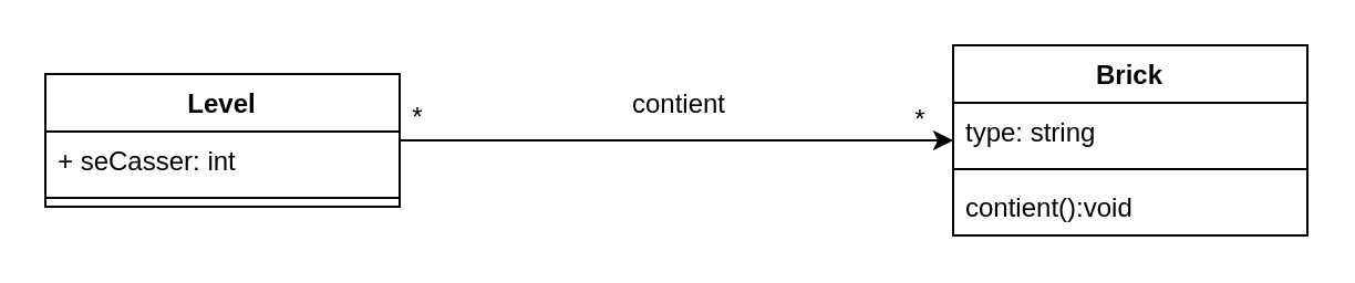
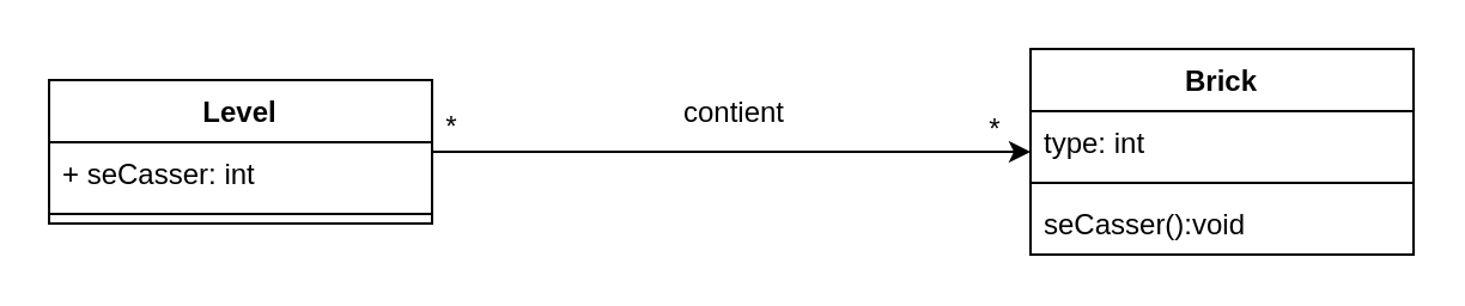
  <mxCell id="0" />
  <mxCell id="1" parent="0" />
  <mxCell id="2" value="Level" style="swimlane;fontStyle=1;align=center;verticalAlign=top;childLayout=stackLayout;horizontal=1;startSize=26;horizontalStack=0;resizeParent=1;resizeParentMax=0;resizeLast=0;collapsible=1;marginBottom=0;" parent="1" vertex="1"><mxGeometry x="20" y="33" width="160" height="60" as="geometry" /></mxCell>
  <mxCell id="3" value="+ seCasser: int" style="text;strokeColor=none;fillColor=none;align=left;verticalAlign=top;spacingLeft=4;spacingRight=4;overflow=hidden;rotatable=0;points=[[0,0.5],[1,0.5]];portConstraint=eastwest;" parent="2" vertex="1"><mxGeometry y="26" width="160" height="26" as="geometry" /></mxCell>
  <mxCell id="4" value="" style="line;strokeWidth=1;fillColor=none;align=left;verticalAlign=middle;spacingTop=-1;spacingLeft=3;spacingRight=3;rotatable=0;labelPosition=right;points=[];portConstraint=eastwest;" parent="2" vertex="1"><mxGeometry y="52" width="160" height="8" as="geometry" /></mxCell>
  <mxCell id="5" value="Brick" style="swimlane;fontStyle=1;align=center;verticalAlign=top;childLayout=stackLayout;horizontal=1;startSize=26;horizontalStack=0;resizeParent=1;resizeParentMax=0;resizeLast=0;collapsible=1;marginBottom=0;strokeColor=#000000;" parent="1" vertex="1"><mxGeometry x="430" y="20" width="160" height="86" as="geometry" /></mxCell>
- <mxCell id="6" value="type: string" style="text;strokeColor=none;fillColor=none;align=left;verticalAlign=top;spacingLeft=4;spacingRight=4;overflow=hidden;rotatable=0;points=[[0,0.5],[1,0.5]];portConstraint=eastwest;" parent="5" vertex="1"><mxGeometry y="26" width="160" height="26" as="geometry" /></mxCell>
+ <mxCell id="6" value="type: int" style="text;strokeColor=none;fillColor=none;align=left;verticalAlign=top;spacingLeft=4;spacingRight=4;overflow=hidden;rotatable=0;points=[[0,0.5],[1,0.5]];portConstraint=eastwest;" parent="5" vertex="1"><mxGeometry y="26" width="160" height="26" as="geometry" /></mxCell>
  <mxCell id="7" value="" style="line;strokeWidth=1;fillColor=none;align=left;verticalAlign=middle;spacingTop=-1;spacingLeft=3;spacingRight=3;rotatable=0;labelPosition=right;points=[];portConstraint=eastwest;" parent="5" vertex="1"><mxGeometry y="52" width="160" height="8" as="geometry" /></mxCell>
- <mxCell id="8" value="contient():void" style="text;strokeColor=none;fillColor=none;align=left;verticalAlign=top;spacingLeft=4;spacingRight=4;overflow=hidden;rotatable=0;points=[[0,0.5],[1,0.5]];portConstraint=eastwest;" parent="5" vertex="1"><mxGeometry y="60" width="160" height="26" as="geometry" /></mxCell>
+ <mxCell id="8" value="seCasser():void" style="text;strokeColor=none;fillColor=none;align=left;verticalAlign=top;spacingLeft=4;spacingRight=4;overflow=hidden;rotatable=0;points=[[0,0.5],[1,0.5]];portConstraint=eastwest;" parent="5" vertex="1"><mxGeometry y="60" width="160" height="26" as="geometry" /></mxCell>
  <mxCell id="9" value="" style="endArrow=classic;html=1;edgeStyle=orthogonalEdgeStyle;curved=1;" parent="1" source="2" target="5" edge="1"><mxGeometry relative="1" as="geometry"><mxPoint x="-50" y="133" as="sourcePoint" /><mxPoint x="110" y="133" as="targetPoint" /><Array as="points"><mxPoint x="300" y="63" /><mxPoint x="300" y="63" /></Array></mxGeometry></mxCell>
  <mxCell id="10" value="contient" style="text;html=1;resizable=0;points=[];align=center;verticalAlign=middle;labelBackgroundColor=#ffffff;" parent="9" vertex="1" connectable="0"><mxGeometry x="0.095" y="1" relative="1" as="geometry"><mxPoint x="-12" y="-16" as="offset" /></mxGeometry></mxCell>
  <mxCell id="11" value="*" style="text;html=1;resizable=0;points=[];align=center;verticalAlign=middle;labelBackgroundColor=#ffffff;" parent="9" vertex="1" connectable="0"><mxGeometry x="0.899" y="-1" relative="1" as="geometry"><mxPoint x="-3" y="-11" as="offset" /></mxGeometry></mxCell>
  <mxCell id="12" value="*" style="text;html=1;resizable=0;points=[];align=center;verticalAlign=middle;labelBackgroundColor=#ffffff;" parent="9" vertex="1" connectable="0"><mxGeometry x="-0.141" y="105" relative="1" as="geometry"><mxPoint x="-100" y="94.5" as="offset" /></mxGeometry></mxCell>
